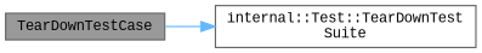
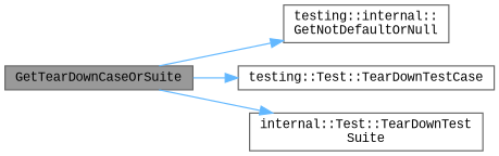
  digraph {
    fontname="Liberation Mono"
    rankdir=LR
    node [color=grey40 fillcolor=white fontname="Liberation Mono" fontsize=10 shape=box style=filled]
    edge [color=steelblue1 fontname="Liberation Mono" fontsize=10 labelfontname=Helvetica labelfontsize=10 style=solid]
-   n1 [color=gray40 fillcolor=grey60 fontcolor=black height=0.2 label=TearDownTestCase width=0.4]
+   n1 [color=gray40 fillcolor=grey60 fontcolor=black height=0.2 label=GetTearDownCaseOrSuite width=0.4]
+   n2 [height=0.2 label="testing::internal::\lGetNotDefaultOrNull" width=0.4]
+   n3 [height=0.2 label="testing::Test::TearDownTestCase" width=0.4]
    n4 [height=0.2 label="internal::Test::TearDownTest\lSuite" width=0.4]
+   n1 -> n2
+   n1 -> n3
    n1 -> n4
  }
